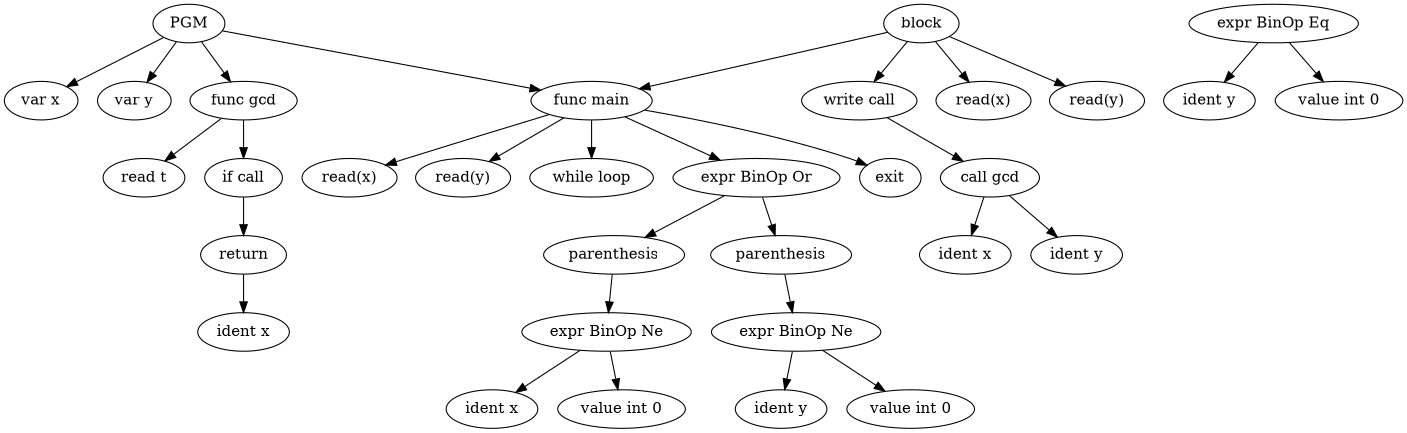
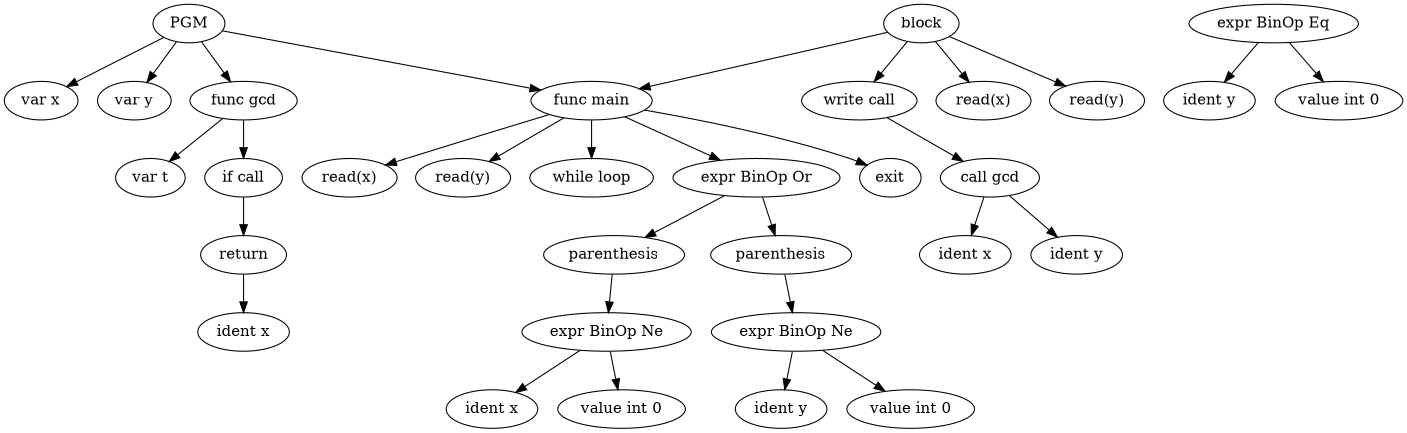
  digraph {
    node [shape=ellipse]
    n1 [label=PGM]
    n2 [label="var x"]
    n3 [label="var y"]
    n4 [label="func gcd"]
    n5 [label="func main"]
-   n6 [label="read t"]
+   n6 [label="var t"]
    n7 [label="if call"]
    n8 [label="read(x)"]
    n9 [label="read(y)"]
    n10 [label="while loop"]
    n11 [label="expr BinOp Or"]
    n12 [label=exit]
    n13 [label=return]
    n14 [label="expr BinOp Eq"]
    n15 [label="ident y"]
    n16 [label="value int 0"]
    n17 [label="ident x"]
    n18 [label=parenthesis]
    n19 [label=parenthesis]
    n20 [label=block]
    n21 [label="write call"]
    n22 [label="read(x)"]
    n23 [label="read(y)"]
    n24 [label="expr BinOp Ne"]
    n25 [label="expr BinOp Ne"]
    n26 [label="ident x"]
    n27 [label="value int 0"]
    n28 [label="ident y"]
    n29 [label="value int 0"]
    n30 [label="call gcd"]
    n31 [label="ident x"]
    n32 [label="ident y"]
    n1 -> n2
    n1 -> n3
    n1 -> n4
    n1 -> n5
    n4 -> n6
    n4 -> n7
    n5 -> n8
    n5 -> n9
    n5 -> n10
    n5 -> n11
    n5 -> n12
    n7 -> n13
    n11 -> n18
    n11 -> n19
    n13 -> n17
    n14 -> n15
    n14 -> n16
    n18 -> n24
    n19 -> n25
    n20 -> n5
    n20 -> n21
    n20 -> n22
    n20 -> n23
    n21 -> n30
    n24 -> n26
    n24 -> n27
    n25 -> n28
    n25 -> n29
    n30 -> n31
    n30 -> n32
  }
